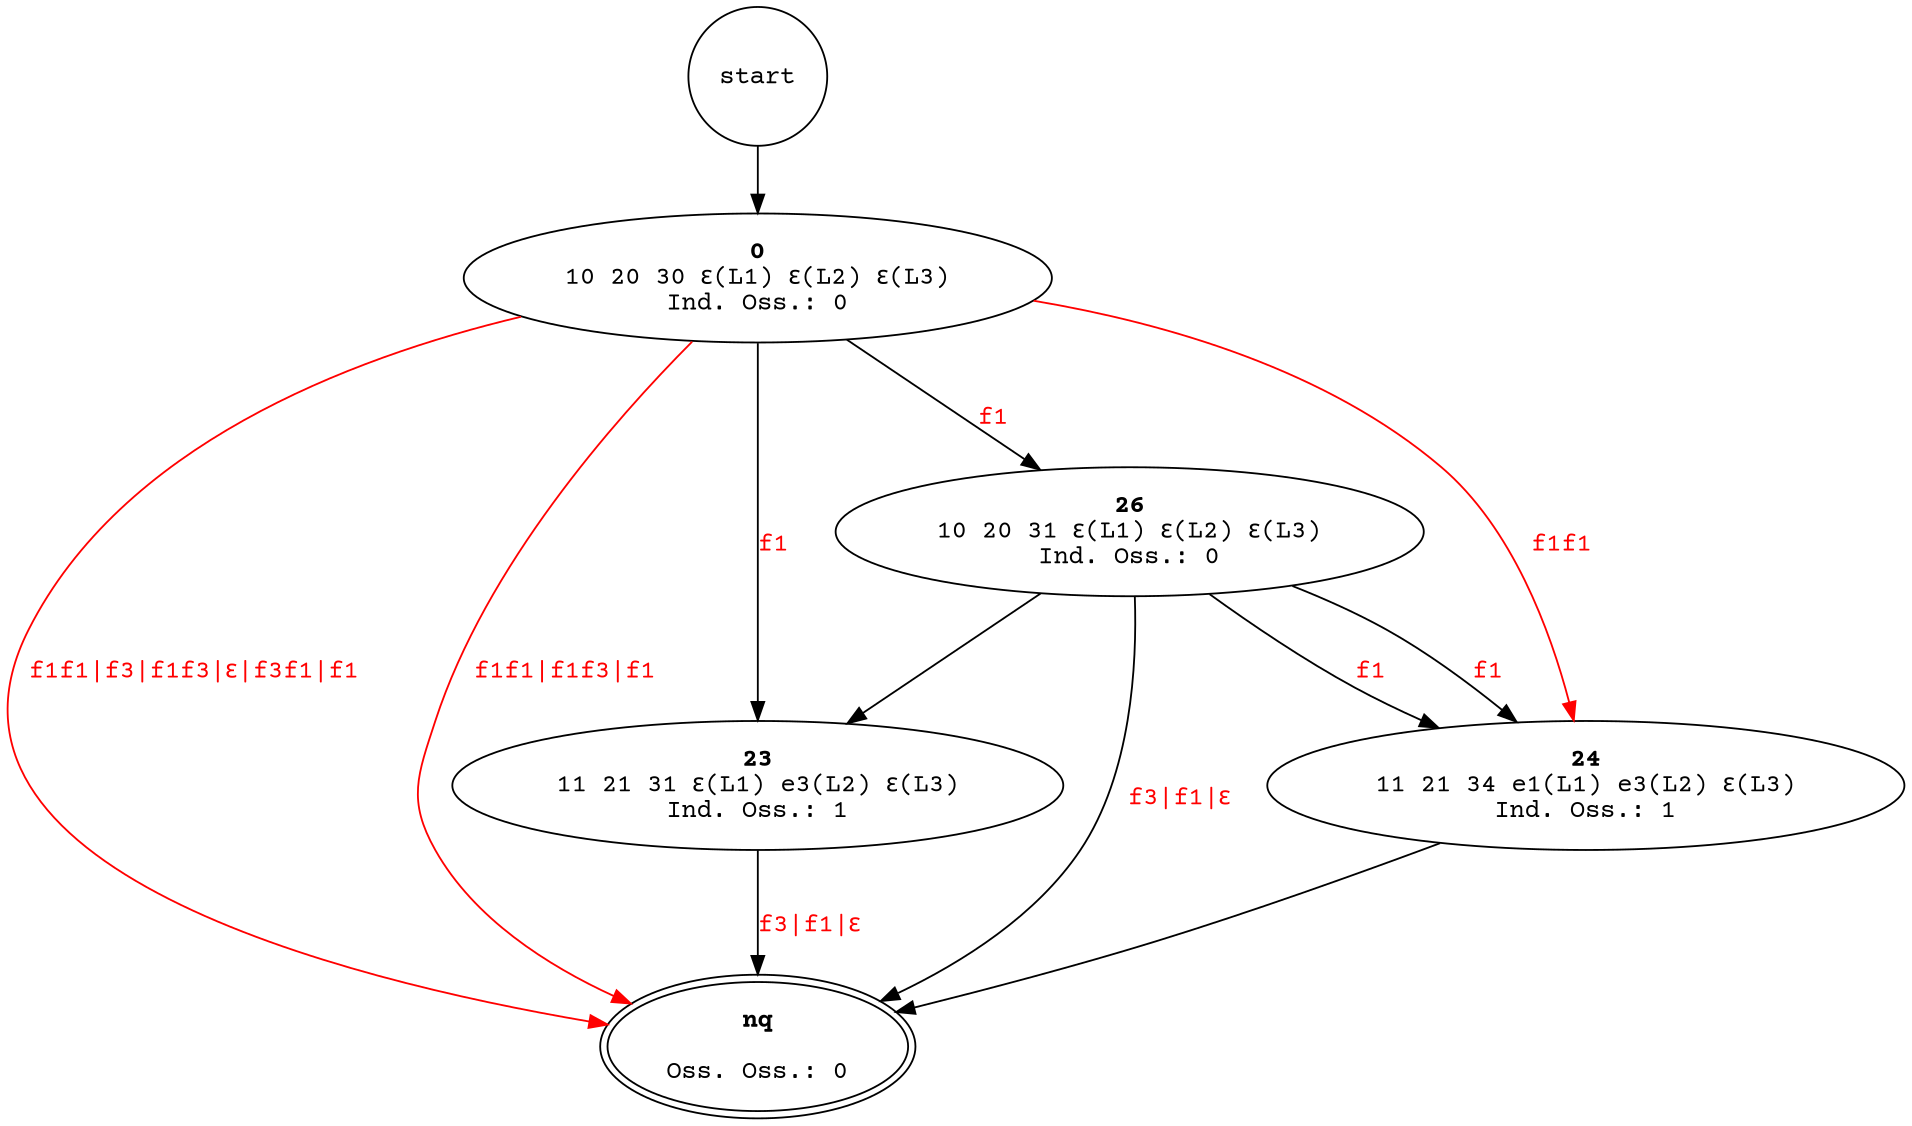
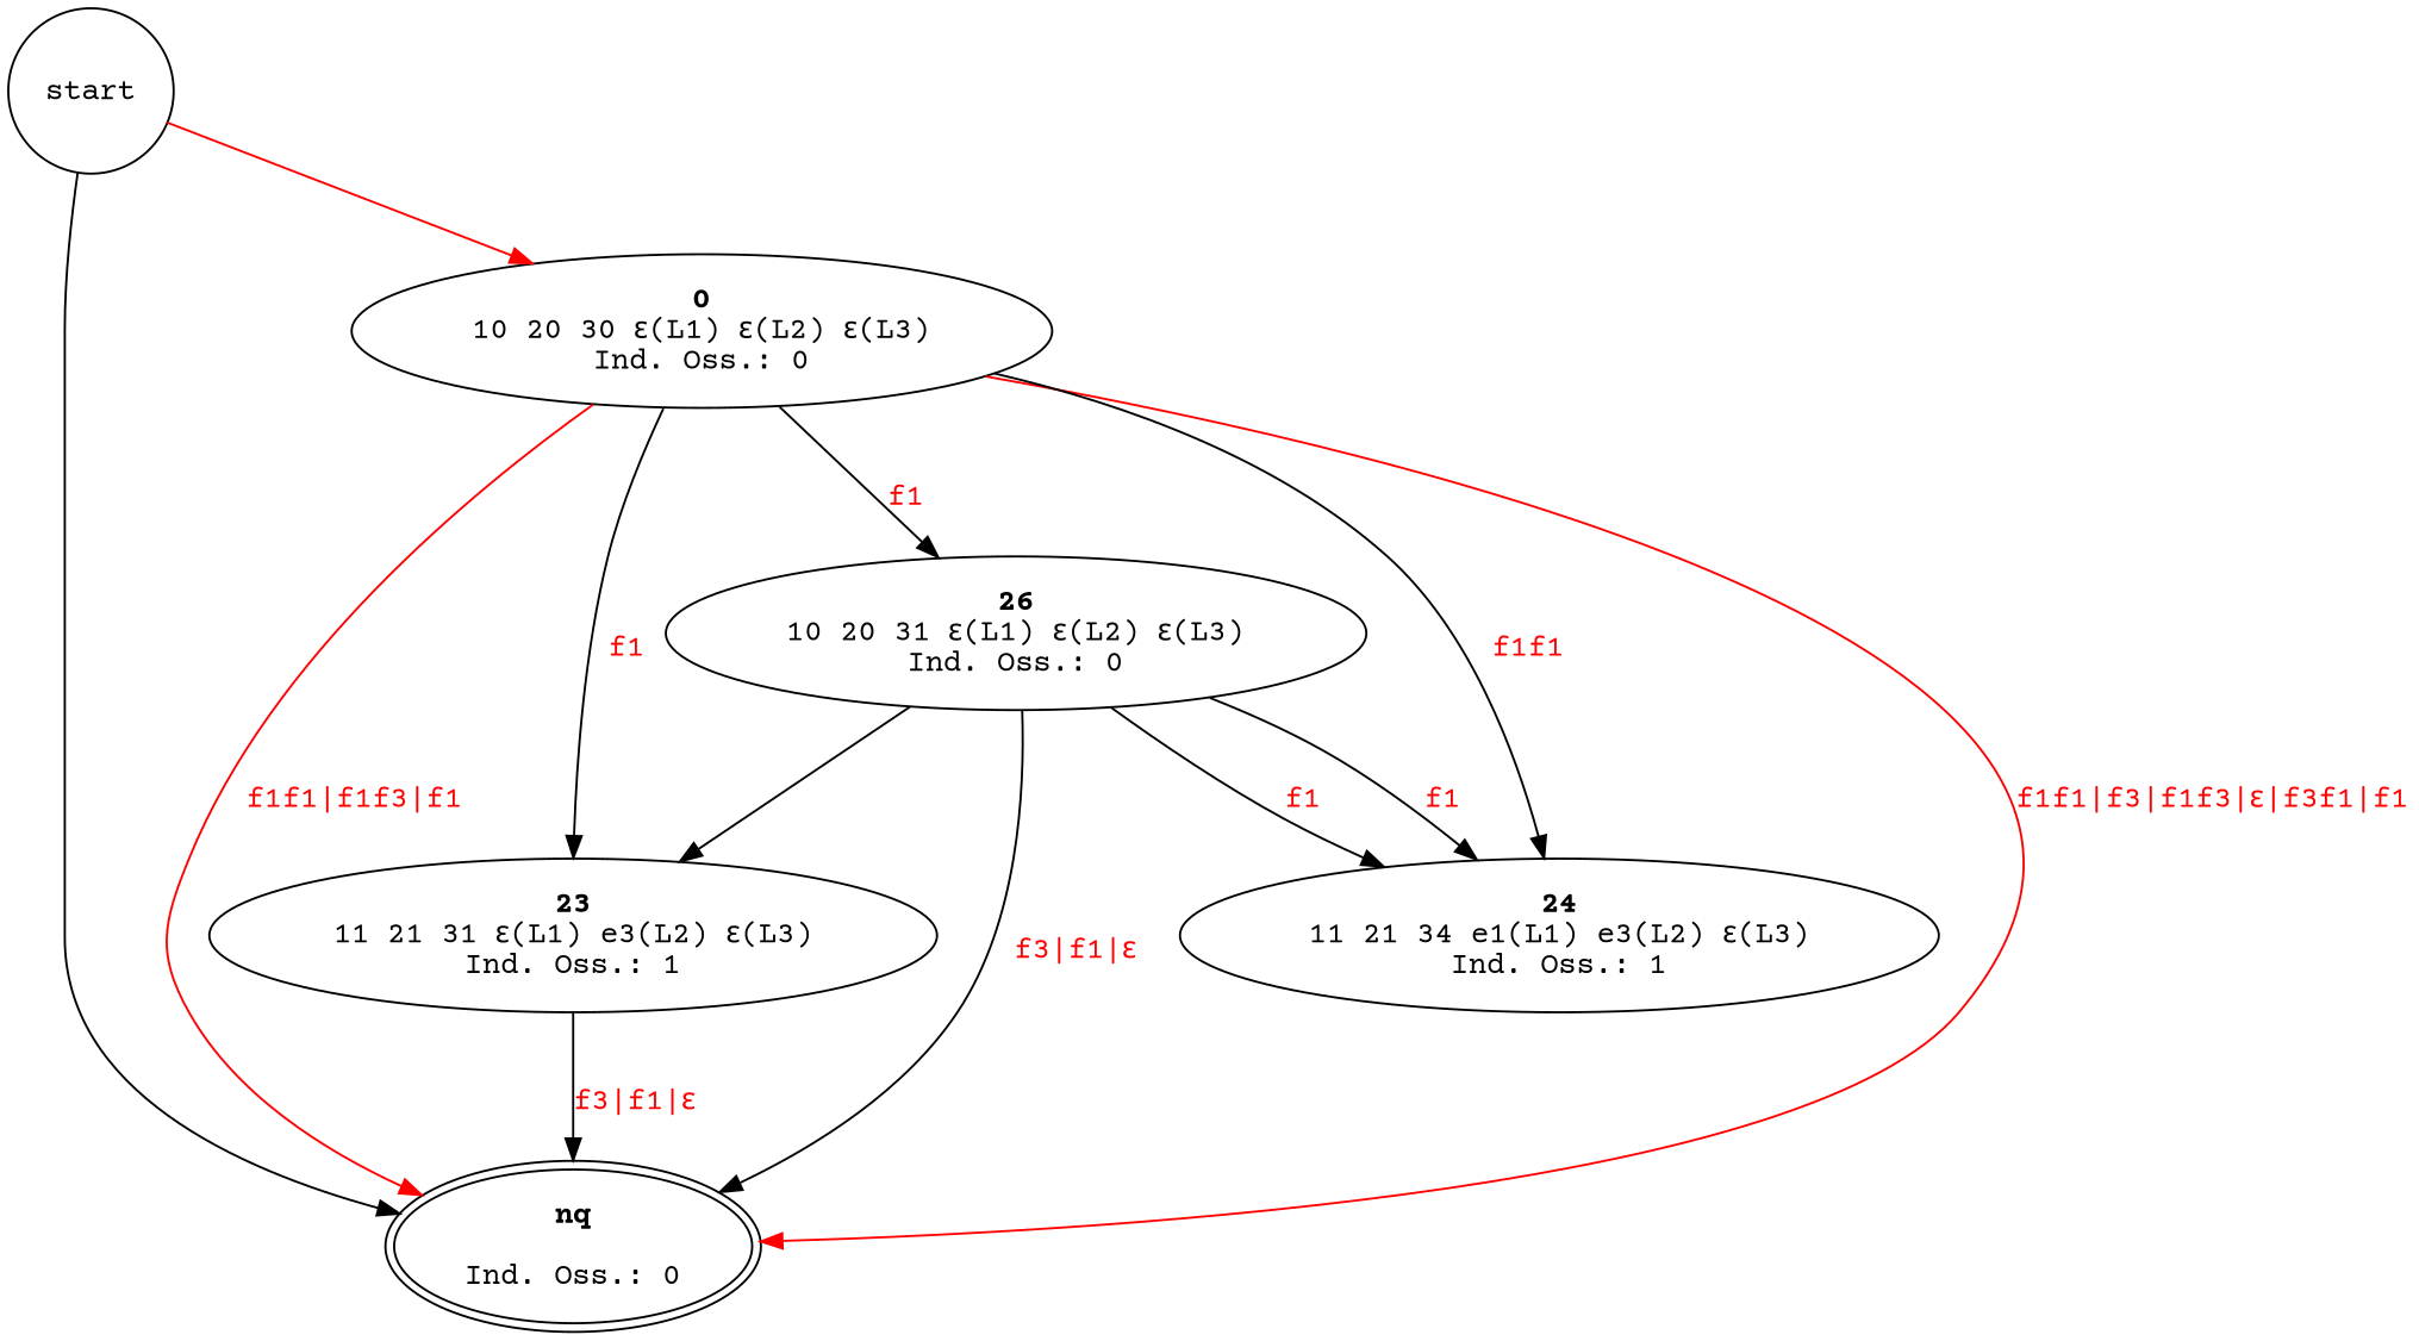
  digraph {
    fontname="Courier Prime"
    node [fontname="Courier Prime"]
    edge [fontname="Courier Prime"]
    start [shape=circle]
    n2 [label=<<b>0</b><br/>10 20 30 ε(L1) ε(L2) ε(L3)<br/>Ind. Oss.: 0>]
    n3 [label=<<b>26</b><br/>10 20 31 ε(L1) ε(L2) ε(L3)<br/>Ind. Oss.: 0>]
-   n4 [label=<<b>nq</b><br/> <br/>Oss. Oss.: 0> peripheries=2]
+   n4 [label=<<b>nq</b><br/> <br/>Ind. Oss.: 0> peripheries=2]
    n5 [label=<<b>23</b><br/>11 21 31 ε(L1) e3(L2) ε(L3)<br/>Ind. Oss.: 1>]
    n6 [label=<<b>24</b><br/>11 21 34 e1(L1) e3(L2) ε(L3)<br/>Ind. Oss.: 1>]
-   start -> n2
+   start -> n2 [color=red]
    n2 -> n3 [label=<<br/><font color="red">f1</font>>]
    n2 -> n4 [color=red label=<<br/><font color="red">f1f1|f3|f1f3|ε|f3f1|f1</font>>]
    n2 -> n4 [color=red label=<<br/><font color="red">f1f1|f1f3|f1</font>>]
    n2 -> n5 [label=<<br/><font color="red">f1</font>>]
-   n2 -> n6 [label=<<br/><font color="red">f1f1</font>> color=red]
+   n2 -> n6 [label=<<br/><font color="red">f1f1</font>>]
    n3 -> n4 [label=<<br/><font color="red">f3|f1|ε</font>>]
    n3 -> n5
    n3 -> n6 [label=<<br/><font color="red">f1</font>>]
    n3 -> n6 [label=<<br/><font color="red">f1</font>>]
    n5 -> n4 [label=<<br/><font color="red">f3|f1|ε</font>>]
-   n6 -> n4
+   start -> n4
  }
